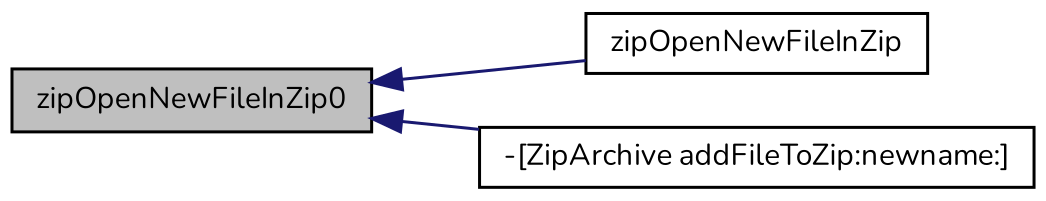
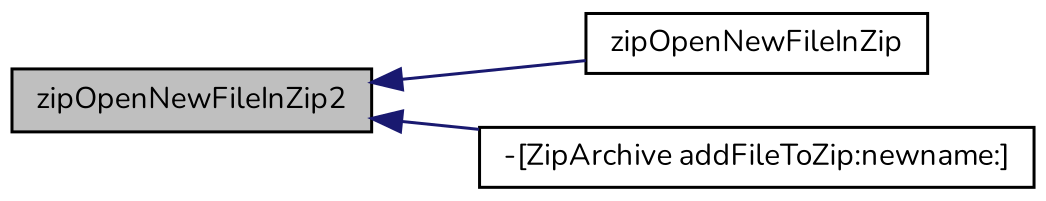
  digraph {
    fontname=Nunito
    rankdir=LR
    node [color=black fillcolor=white fontname=Nunito fontsize=10 shape=record style=filled]
    edge [color=midnightblue dir=back fontname=Nunito fontsize=10 labelfontname="FreeSans.ttf" labelfontsize=10 style=solid]
-   n1 [fillcolor=grey75 fontcolor=black height=0.2 label=zipOpenNewFileInZip0 width=0.4]
+   n1 [fillcolor=grey75 fontcolor=black height=0.2 label=zipOpenNewFileInZip2 width=0.4]
    n2 [height=0.2 label=zipOpenNewFileInZip width=0.4]
    n3 [height=0.2 label="-[ZipArchive addFileToZip:newname:]" width=0.4]
    n1 -> n2
    n1 -> n3
  }
